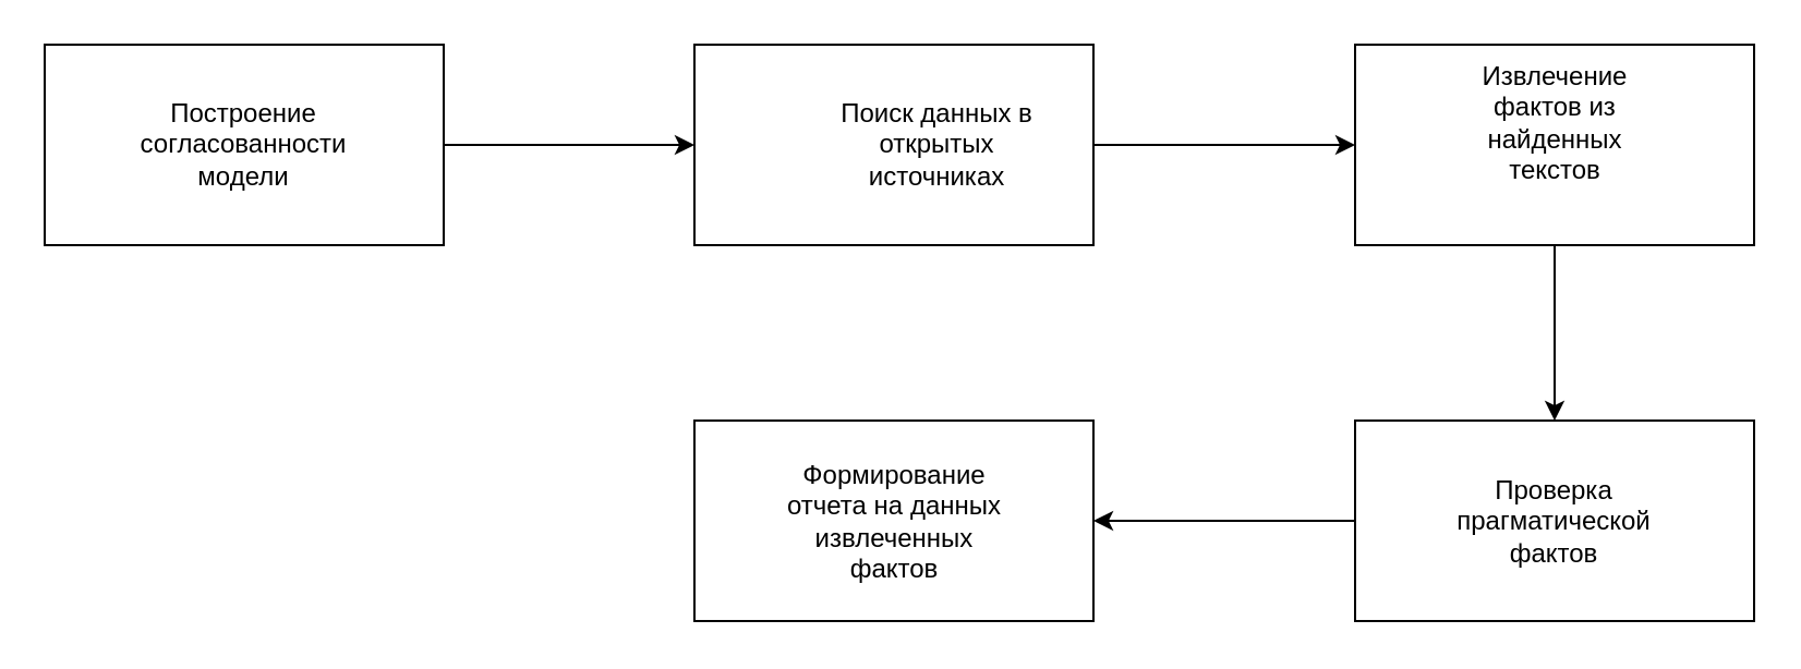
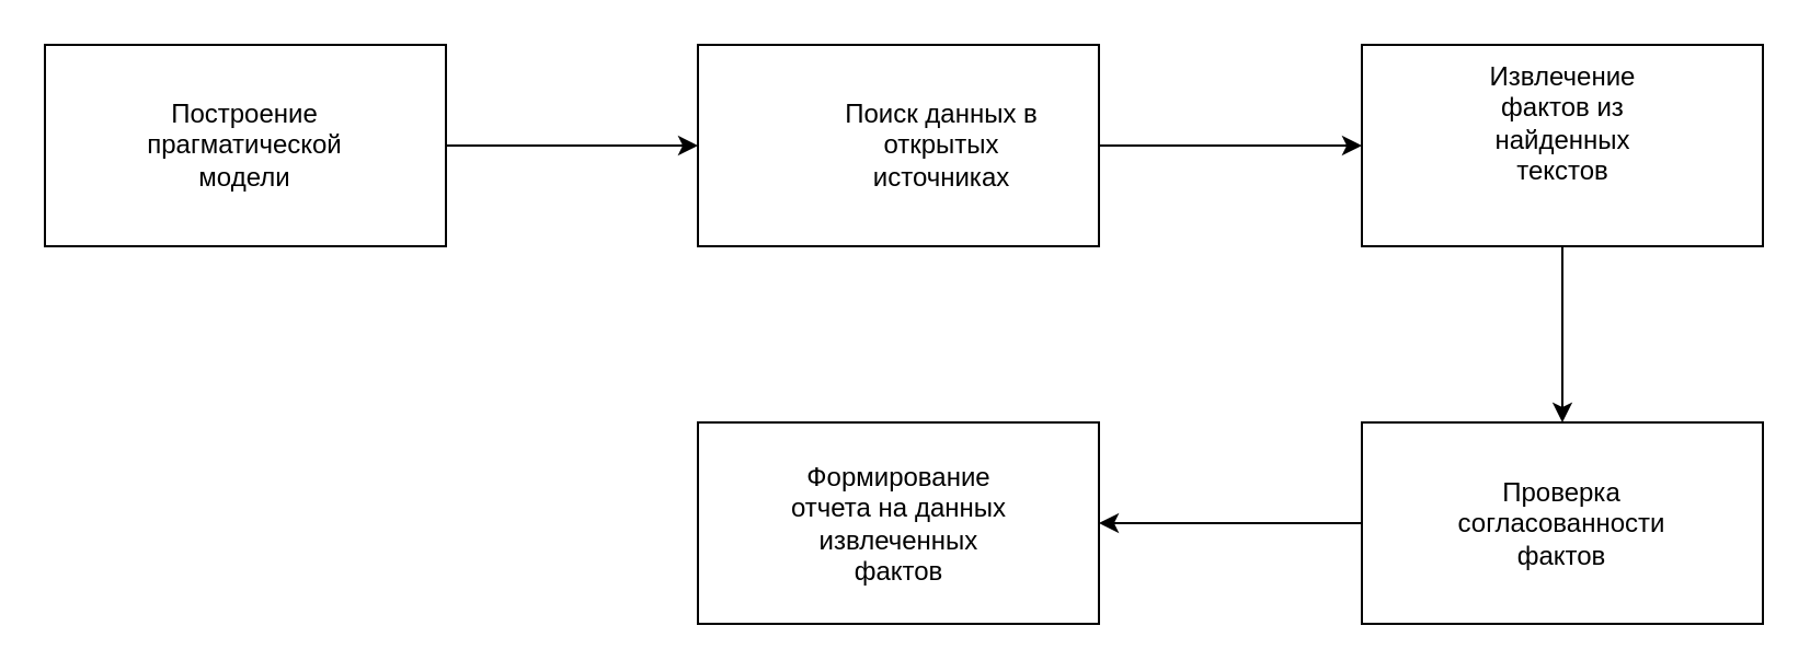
  <mxCell id="0" />
  <mxCell id="1" parent="0" />
  <mxCell id="2" value="" style="rounded=0;whiteSpace=wrap;html=1;" vertex="1" parent="1"><mxGeometry x="20" y="20" width="183" height="92" as="geometry" /></mxCell>
  <mxCell id="3" value="" style="rounded=0;whiteSpace=wrap;html=1;" vertex="1" parent="1"><mxGeometry x="318" y="20" width="183" height="92" as="geometry" /></mxCell>
  <mxCell id="4" value="" style="rounded=0;whiteSpace=wrap;html=1;" vertex="1" parent="1"><mxGeometry x="621" y="20" width="183" height="92" as="geometry" /></mxCell>
  <mxCell id="5" value="" style="rounded=0;whiteSpace=wrap;html=1;" vertex="1" parent="1"><mxGeometry x="318" y="192.5" width="183" height="92" as="geometry" /></mxCell>
- <mxCell id="6" value="Построение согласованности&lt;br&gt;модели" style="text;html=1;strokeColor=none;fillColor=none;align=center;verticalAlign=middle;whiteSpace=wrap;rounded=0;" vertex="1" parent="1"><mxGeometry x="58" y="39" width="107" height="54" as="geometry" /></mxCell>
+ <mxCell id="6" value="Построение прагматической&lt;br&gt;модели" style="text;html=1;strokeColor=none;fillColor=none;align=center;verticalAlign=middle;whiteSpace=wrap;rounded=0;" vertex="1" parent="1"><mxGeometry x="58" y="39" width="107" height="54" as="geometry" /></mxCell>
  <mxCell id="7" value="Поиск данных в открытых источниках" style="text;html=1;strokeColor=none;fillColor=none;align=center;verticalAlign=middle;whiteSpace=wrap;rounded=0;" vertex="1" parent="1"><mxGeometry x="379" y="41.5" width="101" height="49" as="geometry" /></mxCell>
  <mxCell id="8" value="Извлечение фактов из найденных текстов" style="text;html=1;strokeColor=none;fillColor=none;align=center;verticalAlign=middle;whiteSpace=wrap;rounded=0;" vertex="1" parent="1"><mxGeometry x="666.5" y="26" width="92" height="60" as="geometry" /></mxCell>
  <mxCell id="9" value="Формирование отчета на данных извлеченных фактов" style="text;html=1;strokeColor=none;fillColor=none;align=center;verticalAlign=middle;whiteSpace=wrap;rounded=0;" vertex="1" parent="1"><mxGeometry x="356.5" y="203" width="106" height="71" as="geometry" /></mxCell>
  <mxCell id="10" value="" style="endArrow=classic;html=1;exitX=1;exitY=0.5;exitDx=0;exitDy=0;entryX=0;entryY=0.5;entryDx=0;entryDy=0;" edge="1" parent="1" source="2" target="3"><mxGeometry width="50" height="50" relative="1" as="geometry"><mxPoint x="251" y="182" as="sourcePoint" /><mxPoint x="301" y="132" as="targetPoint" /></mxGeometry></mxCell>
  <mxCell id="11" value="" style="endArrow=classic;html=1;exitX=1;exitY=0.5;exitDx=0;exitDy=0;" edge="1" parent="1" source="3" target="4"><mxGeometry width="50" height="50" relative="1" as="geometry"><mxPoint x="410" y="112" as="sourcePoint" /><mxPoint x="606" y="98" as="targetPoint" /></mxGeometry></mxCell>
  <mxCell id="12" value="" style="rounded=0;whiteSpace=wrap;html=1;" vertex="1" parent="1"><mxGeometry x="621" y="192.5" width="183" height="92" as="geometry" /></mxCell>
- <mxCell id="13" value="Проверка прагматической фактов" style="text;html=1;strokeColor=none;fillColor=none;align=center;verticalAlign=middle;whiteSpace=wrap;rounded=0;" vertex="1" parent="1"><mxGeometry x="653" y="214.5" width="119" height="48" as="geometry" /></mxCell>
+ <mxCell id="13" value="Проверка согласованности фактов" style="text;html=1;strokeColor=none;fillColor=none;align=center;verticalAlign=middle;whiteSpace=wrap;rounded=0;" vertex="1" parent="1"><mxGeometry x="653" y="214.5" width="119" height="48" as="geometry" /></mxCell>
  <mxCell id="14" value="" style="endArrow=classic;html=1;exitX=0.5;exitY=1;exitDx=0;exitDy=0;entryX=0.5;entryY=0;entryDx=0;entryDy=0;" edge="1" parent="1" source="4" target="12"><mxGeometry width="50" height="50" relative="1" as="geometry"><mxPoint x="739" y="177" as="sourcePoint" /><mxPoint x="789" y="127" as="targetPoint" /></mxGeometry></mxCell>
  <mxCell id="15" value="" style="endArrow=classic;html=1;exitX=0;exitY=0.5;exitDx=0;exitDy=0;entryX=1;entryY=0.5;entryDx=0;entryDy=0;" edge="1" parent="1" source="12" target="5"><mxGeometry width="50" height="50" relative="1" as="geometry"><mxPoint x="519" y="180" as="sourcePoint" /><mxPoint x="569" y="130" as="targetPoint" /></mxGeometry></mxCell>
